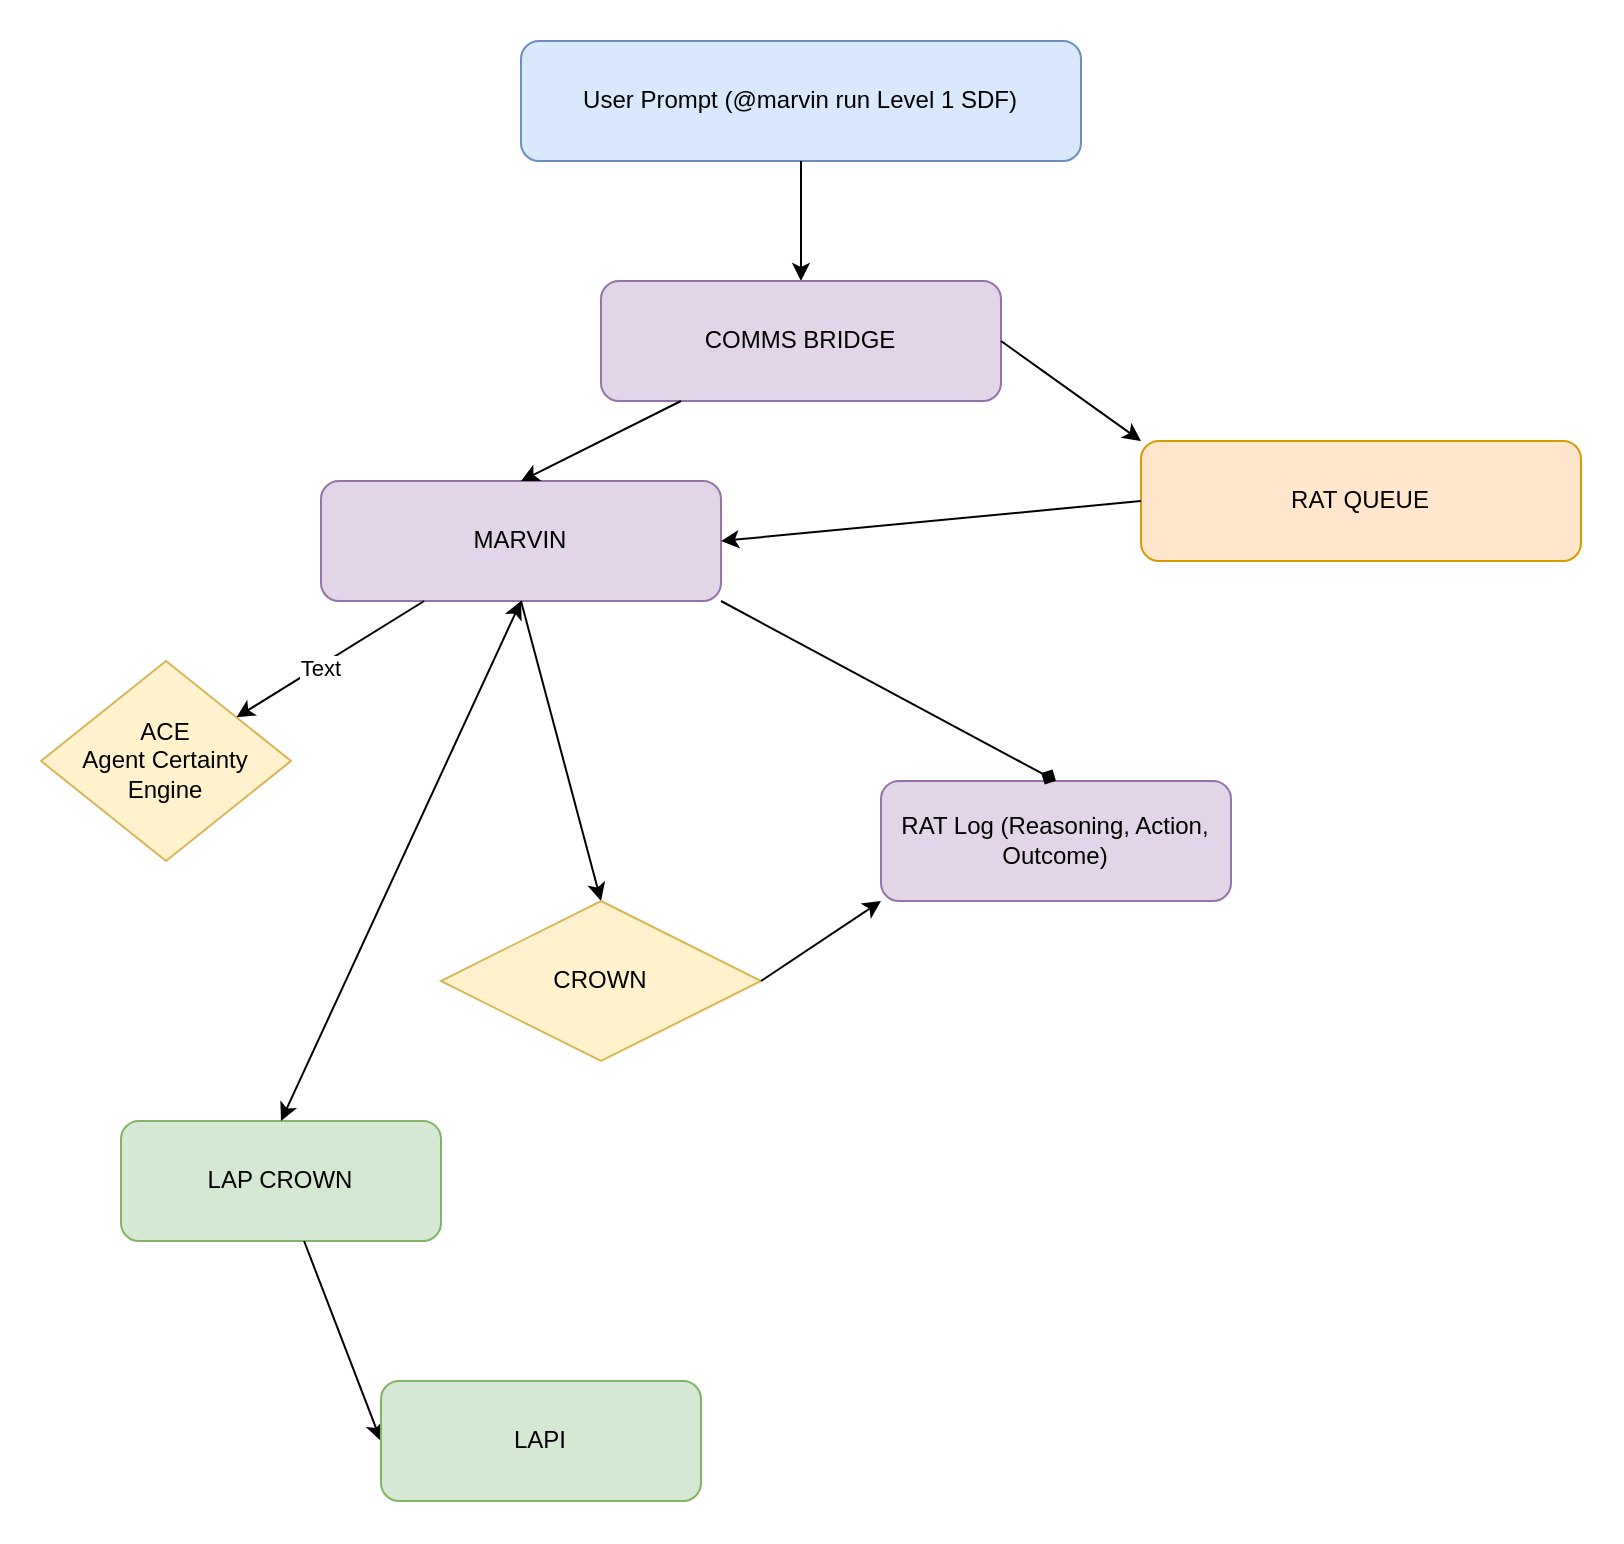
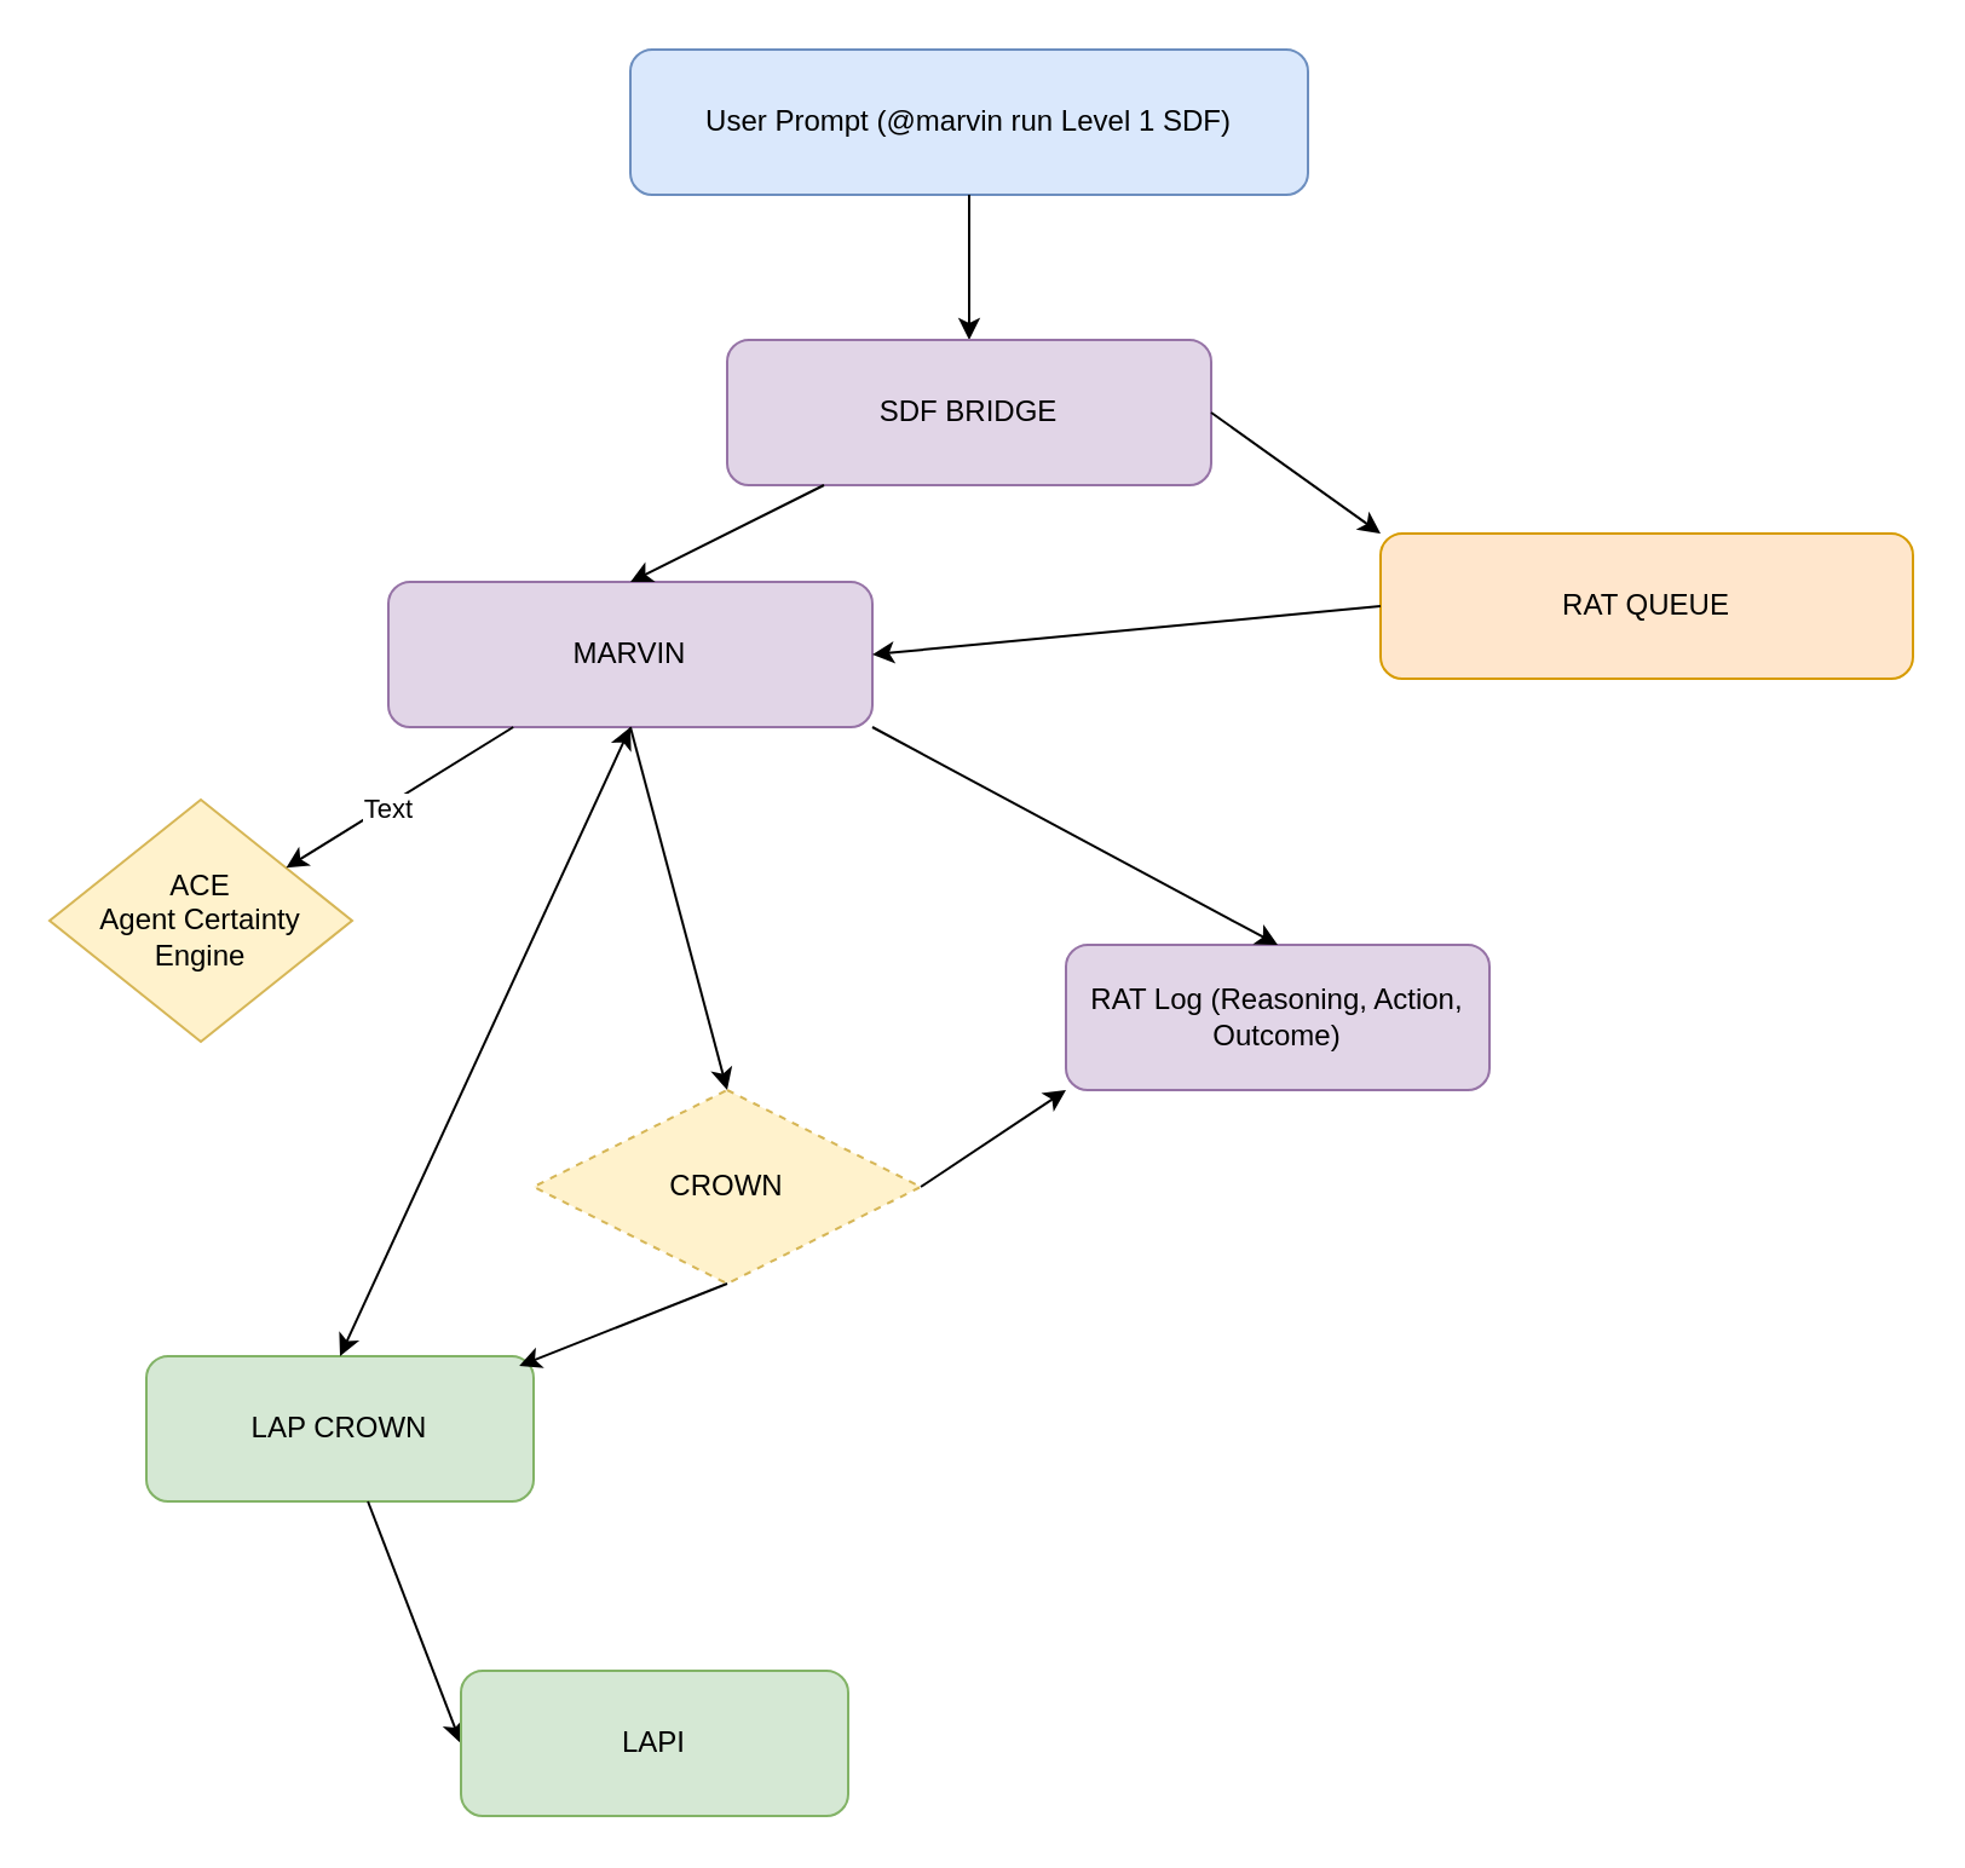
  <mxCell id="0" />
  <mxCell id="1" parent="0" />
  <mxCell id="2" value="User Prompt (@marvin run Level 1 SDF)" style="rounded=1;whiteSpace=wrap;html=1;fillColor=#dae8fc;strokeColor=#6c8ebf;" vertex="1" parent="1"><mxGeometry x="260" y="20" width="280" height="60" as="geometry" /></mxCell>
  <mxCell id="3" value="MARVIN" style="rounded=1;whiteSpace=wrap;html=1;fillColor=#e1d5e7;strokeColor=#9673a6;" vertex="1" parent="1"><mxGeometry x="160" y="240" width="200" height="60" as="geometry" /></mxCell>
  <mxCell id="4" value="ACE&lt;br&gt;Agent Certainty&lt;div&gt;Engine&lt;/div&gt;" style="rhombus;whiteSpace=wrap;html=1;fillColor=#fff2cc;strokeColor=#d6b656;" vertex="1" parent="1"><mxGeometry x="20" y="330" width="125" height="100" as="geometry" /></mxCell>
  <mxCell id="5" value="LAP CROWN" style="rounded=1;whiteSpace=wrap;html=1;fillColor=#d5e8d4;strokeColor=#82b366;" vertex="1" parent="1"><mxGeometry x="60" y="560" width="160" height="60" as="geometry" /></mxCell>
  <mxCell id="6" value="RAT QUEUE" style="rounded=1;whiteSpace=wrap;html=1;fillColor=#ffe6cc;strokeColor=#d79b00;" vertex="1" parent="1"><mxGeometry x="570" y="220" width="220" height="60" as="geometry" /></mxCell>
  <mxCell id="7" value="RAT Log (Reasoning, Action, Outcome)" style="rounded=1;whiteSpace=wrap;html=1;fillColor=#e1d5e7;strokeColor=#9673a6;" vertex="1" parent="1"><mxGeometry x="440" y="390" width="175" height="60" as="geometry" /></mxCell>
  <mxCell id="8" style="entryX=0.5;entryY=0;entryDx=0;entryDy=0;" edge="1" parent="1" source="2" target="14"><mxGeometry relative="1" as="geometry" /></mxCell>
  <mxCell id="9" edge="1" parent="1" source="3" target="4"><mxGeometry relative="1" as="geometry" /></mxCell>
  <mxCell id="10" value="Text" style="edgeLabel;html=1;align=center;verticalAlign=middle;resizable=0;points=[];" vertex="1" connectable="0" parent="9"><mxGeometry x="0.131" y="1" relative="1" as="geometry"><mxPoint as="offset" /></mxGeometry></mxCell>
  <mxCell id="11" style="exitX=0.5;exitY=1;exitDx=0;exitDy=0;entryX=0.5;entryY=0;entryDx=0;entryDy=0;" edge="1" parent="1" source="3" target="16"><mxGeometry relative="1" as="geometry" /></mxCell>
  <mxCell id="12" style="entryX=1;entryY=0.5;entryDx=0;entryDy=0;exitX=0;exitY=0.5;exitDx=0;exitDy=0;" edge="1" parent="1" source="6" target="3"><mxGeometry relative="1" as="geometry" /></mxCell>
  <mxCell id="13" style="entryX=0;entryY=0.5;entryDx=0;entryDy=0;" edge="1" parent="1" source="5" target="21"><mxGeometry relative="1" as="geometry" /></mxCell>
- <mxCell id="14" value="COMMS BRIDGE" style="rounded=1;whiteSpace=wrap;html=1;fillColor=#e1d5e7;strokeColor=#9673a6;" vertex="1" parent="1"><mxGeometry x="300" y="140" width="200" height="60" as="geometry" /></mxCell>
+ <mxCell id="14" value="SDF BRIDGE" style="rounded=1;whiteSpace=wrap;html=1;fillColor=#e1d5e7;strokeColor=#9673a6;" vertex="1" parent="1"><mxGeometry x="300" y="140" width="200" height="60" as="geometry" /></mxCell>
  <mxCell id="15" style="entryX=0.5;entryY=0;entryDx=0;entryDy=0;" edge="1" parent="1" source="14" target="3"><mxGeometry relative="1" as="geometry"><mxPoint x="151" y="190" as="sourcePoint" /><mxPoint x="130" y="260" as="targetPoint" /></mxGeometry></mxCell>
- <mxCell id="16" value="CROWN" style="rhombus;whiteSpace=wrap;html=1;fillColor=#fff2cc;strokeColor=#d6b656;" vertex="1" parent="1"><mxGeometry x="220" y="450" width="160" height="80" as="geometry" /></mxCell>
- <mxCell id="18" style="exitX=1;exitY=1;exitDx=0;exitDy=0;entryX=0.5;entryY=0;entryDx=0;entryDy=0;endArrow=diamond;" edge="1" parent="1" source="3" target="7"><mxGeometry relative="1" as="geometry"><mxPoint x="170" y="390" as="sourcePoint" /><mxPoint x="120" y="550" as="targetPoint" /></mxGeometry></mxCell>
+ <mxCell id="16" value="CROWN" style="rhombus;whiteSpace=wrap;html=1;fillColor=#fff2cc;strokeColor=#d6b656;dashed=1;" vertex="1" parent="1"><mxGeometry x="220" y="450" width="160" height="80" as="geometry" /></mxCell>
+ <mxCell id="17" style="exitX=0.5;exitY=1;exitDx=0;exitDy=0;entryX=0.963;entryY=0.067;entryDx=0;entryDy=0;entryPerimeter=0;" edge="1" parent="1" source="16" target="5"><mxGeometry relative="1" as="geometry"><mxPoint x="150" y="350" as="sourcePoint" /><mxPoint x="210" y="430" as="targetPoint" /></mxGeometry></mxCell>
+ <mxCell id="18" style="exitX=1;exitY=1;exitDx=0;exitDy=0;entryX=0.5;entryY=0;entryDx=0;entryDy=0;" edge="1" parent="1" source="3" target="7"><mxGeometry relative="1" as="geometry"><mxPoint x="170" y="390" as="sourcePoint" /><mxPoint x="120" y="550" as="targetPoint" /></mxGeometry></mxCell>
  <mxCell id="19" style="exitX=1;exitY=0.5;exitDx=0;exitDy=0;entryX=0;entryY=1;entryDx=0;entryDy=0;" edge="1" parent="1" source="16" target="7"><mxGeometry relative="1" as="geometry"><mxPoint x="250" y="870" as="sourcePoint" /><mxPoint x="466" y="570" as="targetPoint" /></mxGeometry></mxCell>
  <mxCell id="20" style="entryX=0;entryY=0;entryDx=0;entryDy=0;exitX=1;exitY=0.5;exitDx=0;exitDy=0;" edge="1" parent="1" source="14" target="6"><mxGeometry relative="1" as="geometry"><mxPoint x="740" y="360" as="sourcePoint" /><mxPoint x="600" y="110" as="targetPoint" /></mxGeometry></mxCell>
  <mxCell id="21" value="LAPI" style="rounded=1;whiteSpace=wrap;html=1;fillColor=#d5e8d4;strokeColor=#82b366;" vertex="1" parent="1"><mxGeometry x="190" y="690" width="160" height="60" as="geometry" /></mxCell>
  <mxCell id="22" value="" style="endArrow=classic;startArrow=classic;html=1;rounded=0;entryX=0.5;entryY=1;entryDx=0;entryDy=0;exitX=0.5;exitY=0;exitDx=0;exitDy=0;" edge="1" parent="1" source="5" target="3"><mxGeometry width="50" height="50" relative="1" as="geometry"><mxPoint x="380" y="600" as="sourcePoint" /><mxPoint x="430" y="550" as="targetPoint" /></mxGeometry></mxCell>
